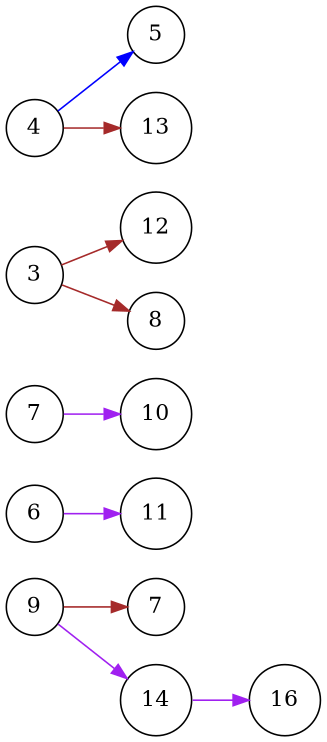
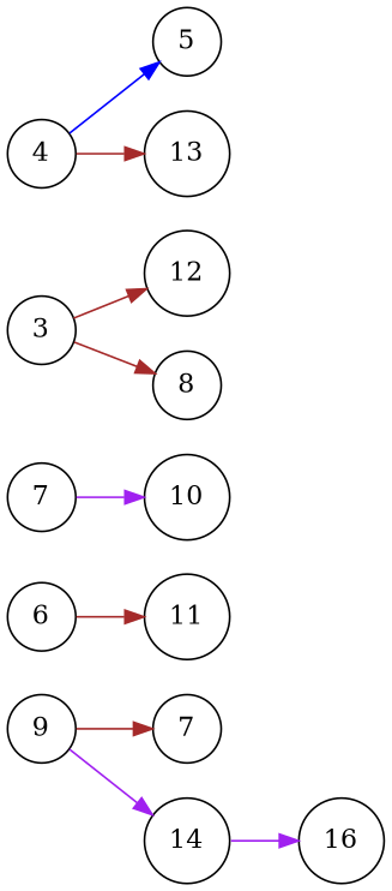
  digraph {
    rankdir=LR
    node [shape=circle]
    n1 [label=5]
    n2 [label=13]
    n3 [label=12]
    n4 [label=8]
    n5 [label=7]
    n6 [label=14]
    n7 [label=4]
    n8 [label=3]
    n9 [label=7]
    n10 [label=6]
    n11 [label=9]
    n12 [label=16]
    n13 [label=10]
    n14 [label=11]
    subgraph sub_1 {
      rank=same
      n1
      n2
    }
    subgraph sub_2 {
      rank=same
      n3
      n4
    }
    subgraph sub_3 {
      rank=same
      n5
      n6
    }
    subgraph sub_4 {
      rank=same
      n7
      n8
      n9
      n10
      n11
    }
    n1 -> n2 [style=invis]
    n3 -> n4 [style=invis]
    n5 -> n6 [style=invis]
    n6 -> n12 [color=purple]
    n7 -> n1 [color=blue]
    n7 -> n2 [color=brown]
    n7 -> n8 [style=invis]
    n8 -> n3 [color=brown]
    n8 -> n4 [color=brown]
    n8 -> n9 [style=invis]
    n9 -> n10 [style=invis]
    n9 -> n13 [color=purple]
    n10 -> n11 [style=invis]
-   n10 -> n14 [color=purple]
+   n10 -> n14 [color=brown]
    n11 -> n5 [color=brown]
    n11 -> n6 [color=purple]
  }
